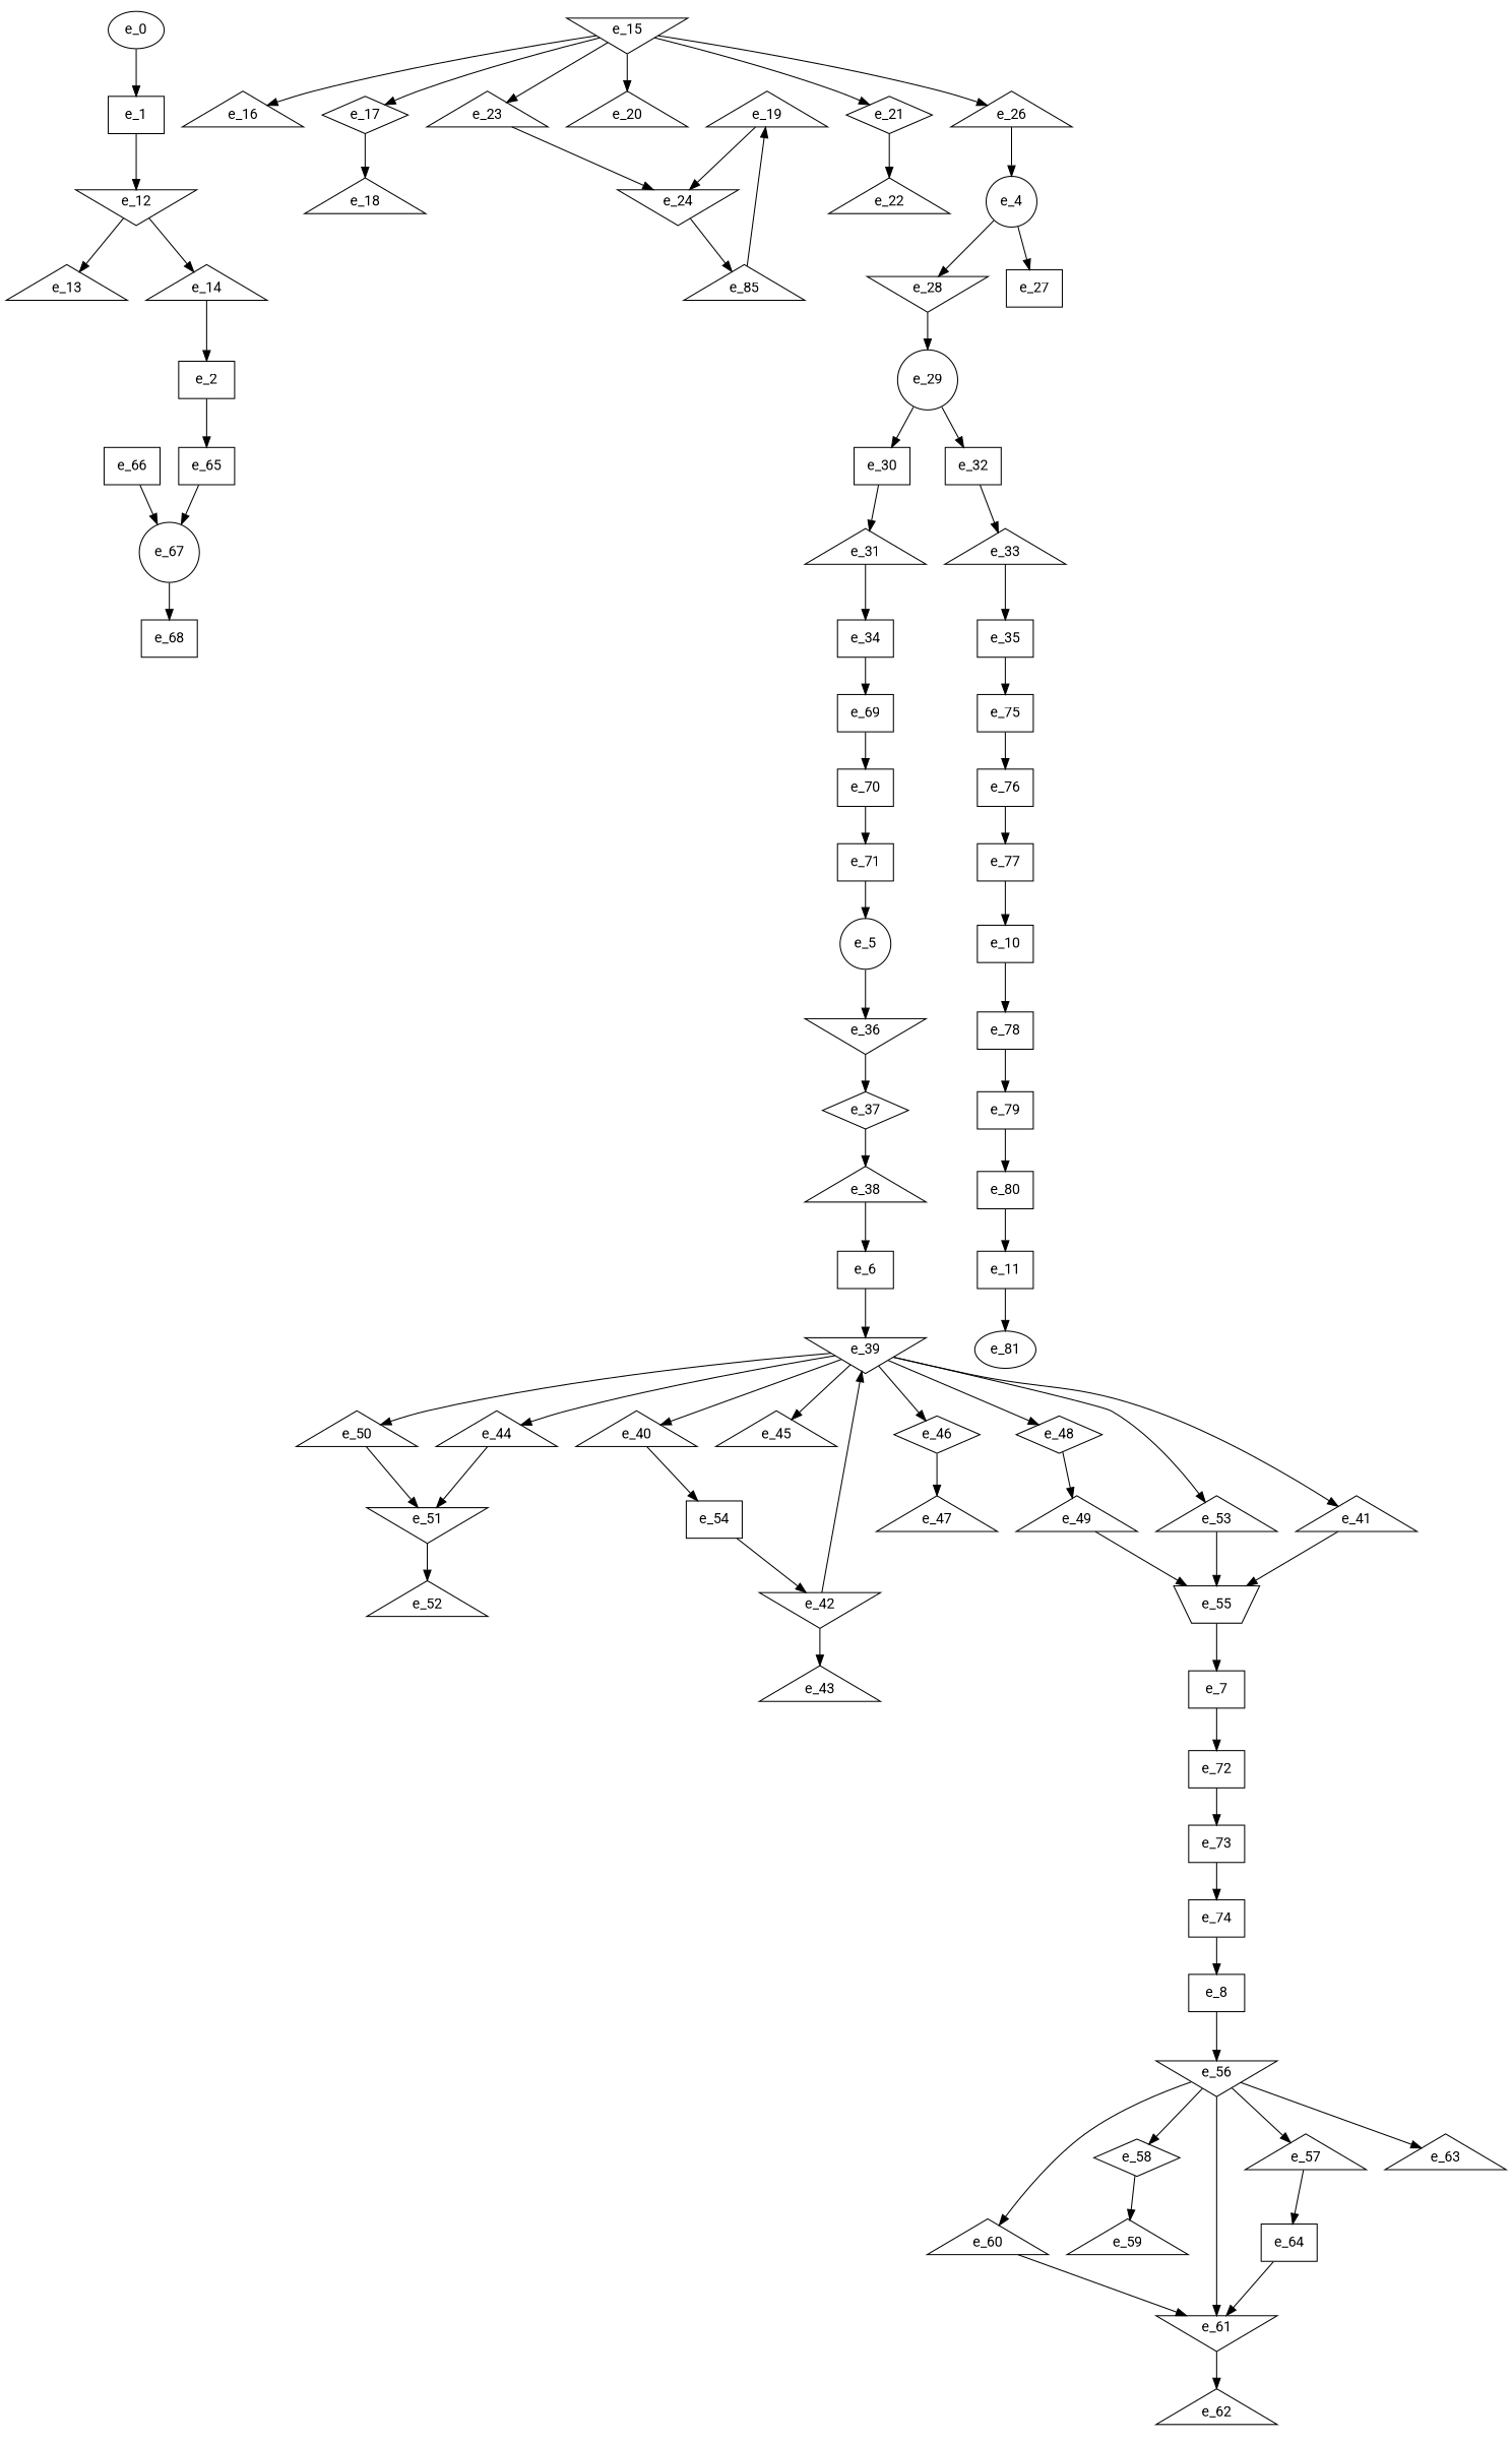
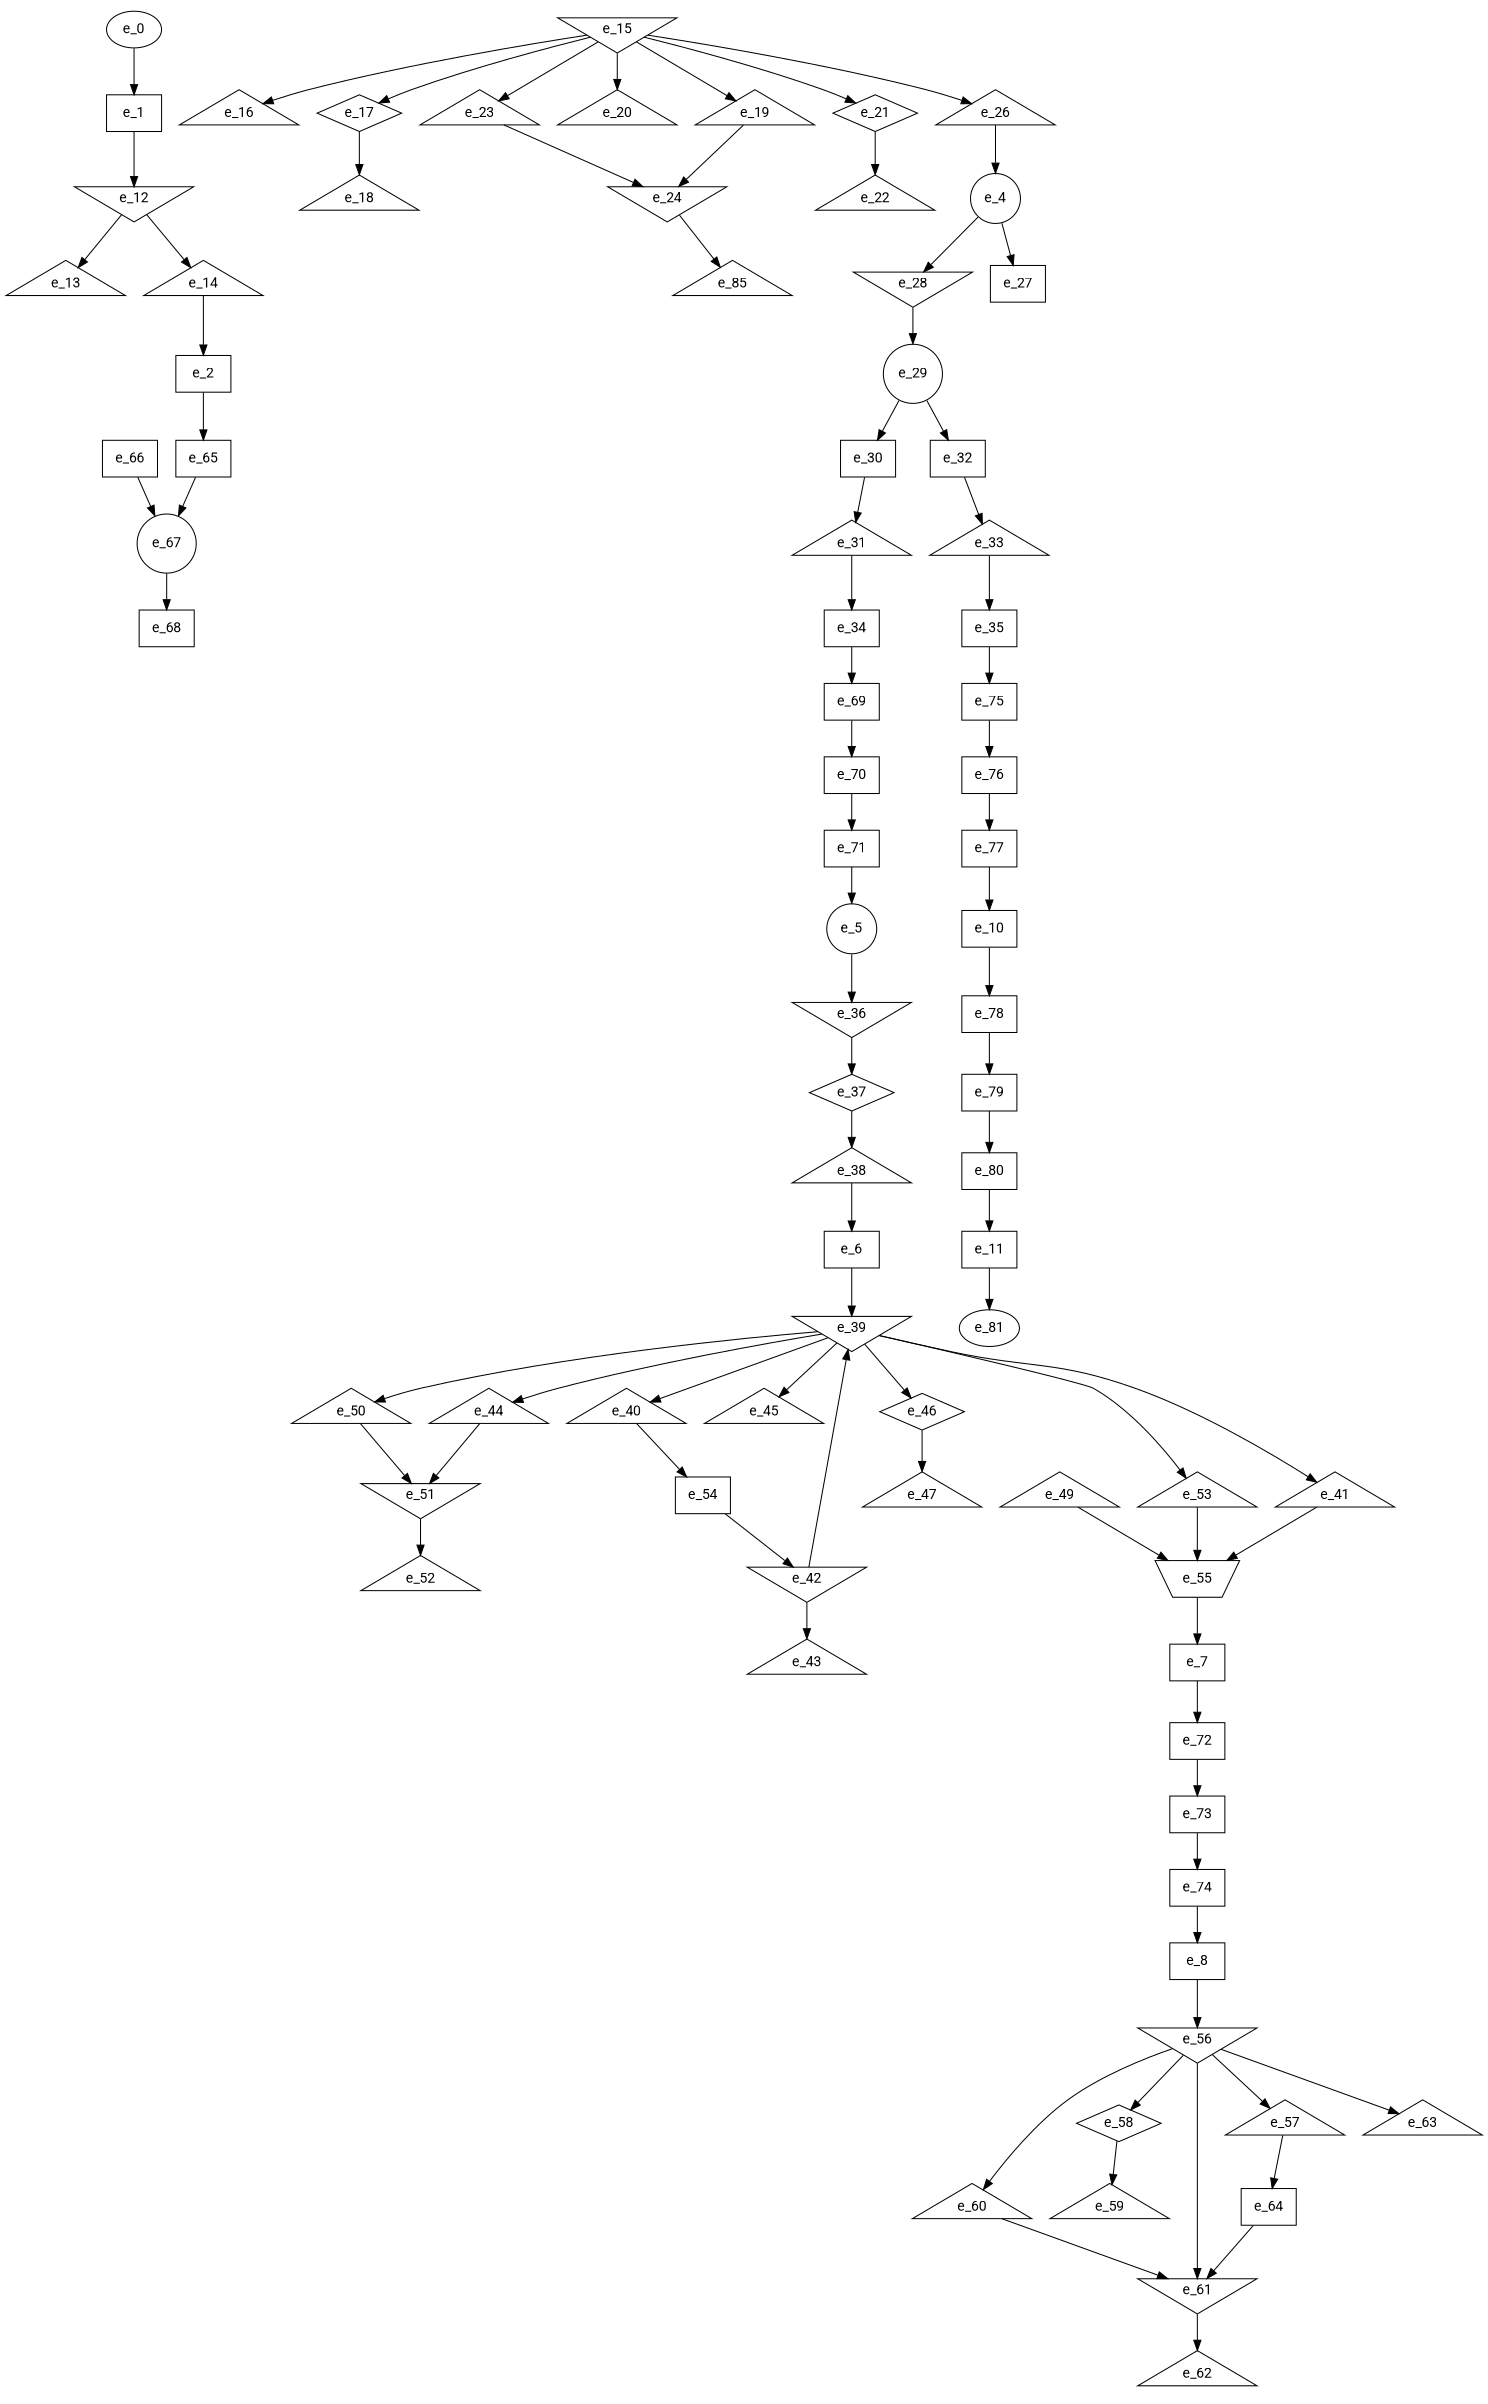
  digraph {
    fontname=Roboto
    node [fontname=Roboto shape=dot]
    edge [fontname=Roboto]
    e_12 [shape=invtriangle]
    e_1
    e_0 [shape=""]
    e_13 [shape=triangle]
    e_14 [shape=triangle]
    e_2
    e_65
    e_67 [shape=circle]
    e_15 [shape=invtriangle]
    e_16 [shape=triangle]
    e_17 [shape=diamond]
    e_19 [shape=triangle]
    e_20 [shape=triangle]
    e_21 [shape=diamond]
    e_23 [shape=triangle]
    e_26 [shape=triangle]
    e_4 [shape=circle]
    e_27
    e_28 [shape=invtriangle]
    e_29 [shape=circle]
    e_5 [shape=circle]
    e_36 [shape=invtriangle]
    e_37 [shape=diamond]
    e_39 [shape=invtriangle]
    e_6
    e_40 [shape=triangle]
    e_41 [shape=triangle]
    e_44 [shape=triangle]
    e_45 [shape=triangle]
    e_46 [shape=diamond]
-   e_48 [shape=diamond]
    e_50 [shape=triangle]
    e_53 [shape=triangle]
    e_7
    e_72
    e_73
    e_56 [shape=invtriangle]
    e_8
    e_57 [shape=triangle]
    e_58 [shape=diamond]
    e_60 [shape=triangle]
    e_61 [shape=invtriangle]
    e_63 [shape=triangle]
    e_66
    e_10
    e_78
    e_79
    e_81 [shape=""]
    e_11
    e_18 [shape=triangle]
    e_24 [shape=invtriangle]
    e_22 [shape=triangle]
    n53 [label=e_85 shape=triangle]
    e_30
    e_32
    e_31 [shape=triangle]
    e_33 [shape=triangle]
    e_34
    e_69
    e_35
    e_75
    e_70
    e_76
    e_38 [shape=triangle]
    e_54
    e_55 [shape=invtrapezium]
    e_42 [shape=invtriangle]
    e_43 [shape=triangle]
    e_51 [shape=invtriangle]
    e_47 [shape=triangle]
    e_49 [shape=triangle]
    e_52 [shape=triangle]
    e_64
    e_59 [shape=triangle]
    e_62 [shape=triangle]
    e_68
    e_71
    e_74
    e_77
    e_80
    e_12 -> e_13
    e_12 -> e_14
    e_1 -> e_12
    e_0 -> e_1
    e_14 -> e_2
    e_2 -> e_65
    e_65 -> e_67
    e_67 -> e_68
    e_15 -> e_16
    e_15 -> e_17
-   n53 -> e_19
+   e_15 -> e_19
    e_15 -> e_20
    e_15 -> e_21
    e_15 -> e_23
    e_15 -> e_26
    e_17 -> e_18
    e_19 -> e_24
    e_21 -> e_22
    e_23 -> e_24
    e_26 -> e_4
    e_4 -> e_27
    e_4 -> e_28
    e_28 -> e_29
    e_29 -> e_30
    e_29 -> e_32
    e_5 -> e_36
    e_36 -> e_37
    e_37 -> e_38
    e_39 -> e_40
    e_39 -> e_41
    e_39 -> e_44
    e_39 -> e_45
    e_39 -> e_46
-   e_39 -> e_48
    e_39 -> e_50
    e_39 -> e_53
    e_6 -> e_39
    e_40 -> e_54
    e_41 -> e_55
    e_44 -> e_51
    e_46 -> e_47
-   e_48 -> e_49
    e_50 -> e_51
    e_53 -> e_55
    e_7 -> e_72
    e_72 -> e_73
    e_73 -> e_74
    e_56 -> e_57
    e_56 -> e_58
    e_56 -> e_60
    e_56 -> e_61
    e_56 -> e_63
    e_8 -> e_56
    e_57 -> e_64
    e_58 -> e_59
    e_60 -> e_61
    e_61 -> e_62
    e_66 -> e_67
    e_10 -> e_78
    e_78 -> e_79
    e_79 -> e_80
    e_11 -> e_81
    e_24 -> n53
    e_30 -> e_31
    e_32 -> e_33
    e_31 -> e_34
    e_33 -> e_35
    e_34 -> e_69
    e_69 -> e_70
    e_35 -> e_75
    e_75 -> e_76
    e_70 -> e_71
    e_76 -> e_77
    e_38 -> e_6
    e_54 -> e_42
    e_55 -> e_7
    e_42 -> e_39
    e_42 -> e_43
    e_51 -> e_52
    e_49 -> e_55
    e_64 -> e_61
    e_71 -> e_5
    e_74 -> e_8
    e_77 -> e_10
    e_80 -> e_11
  }
